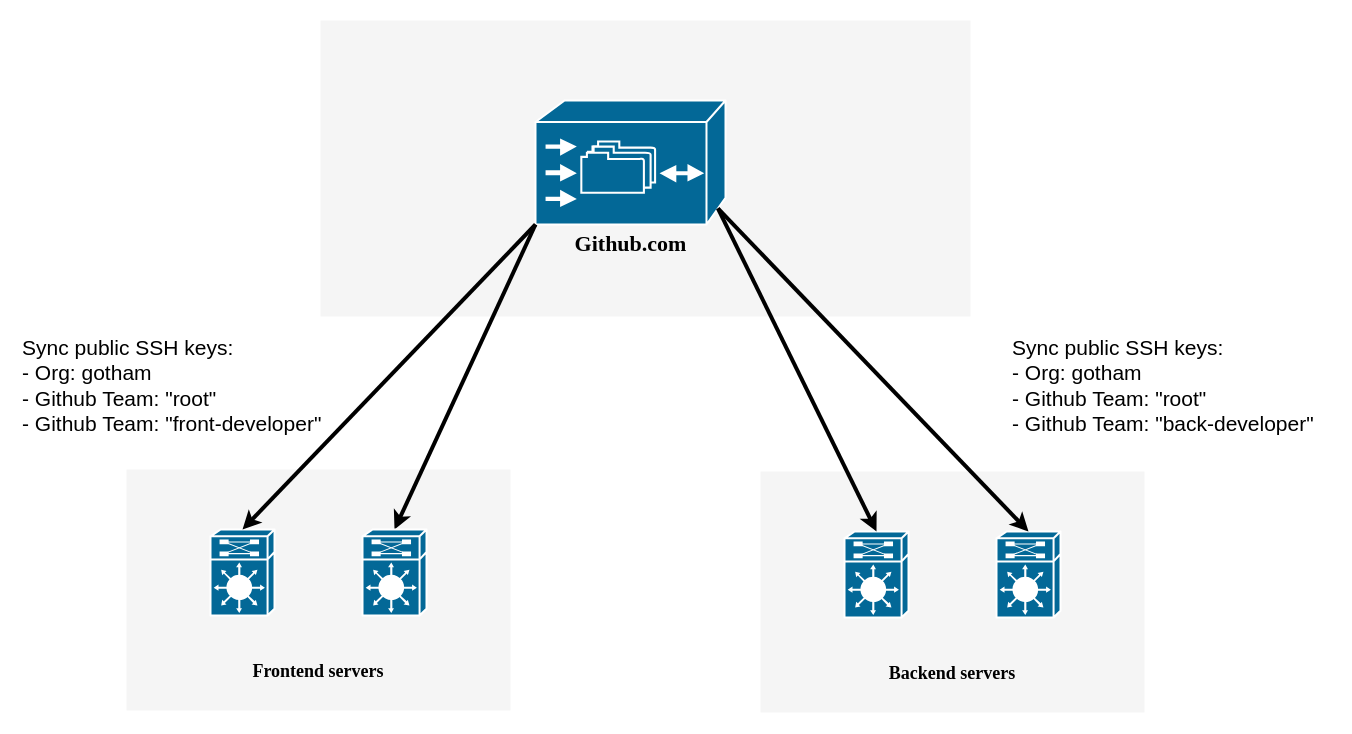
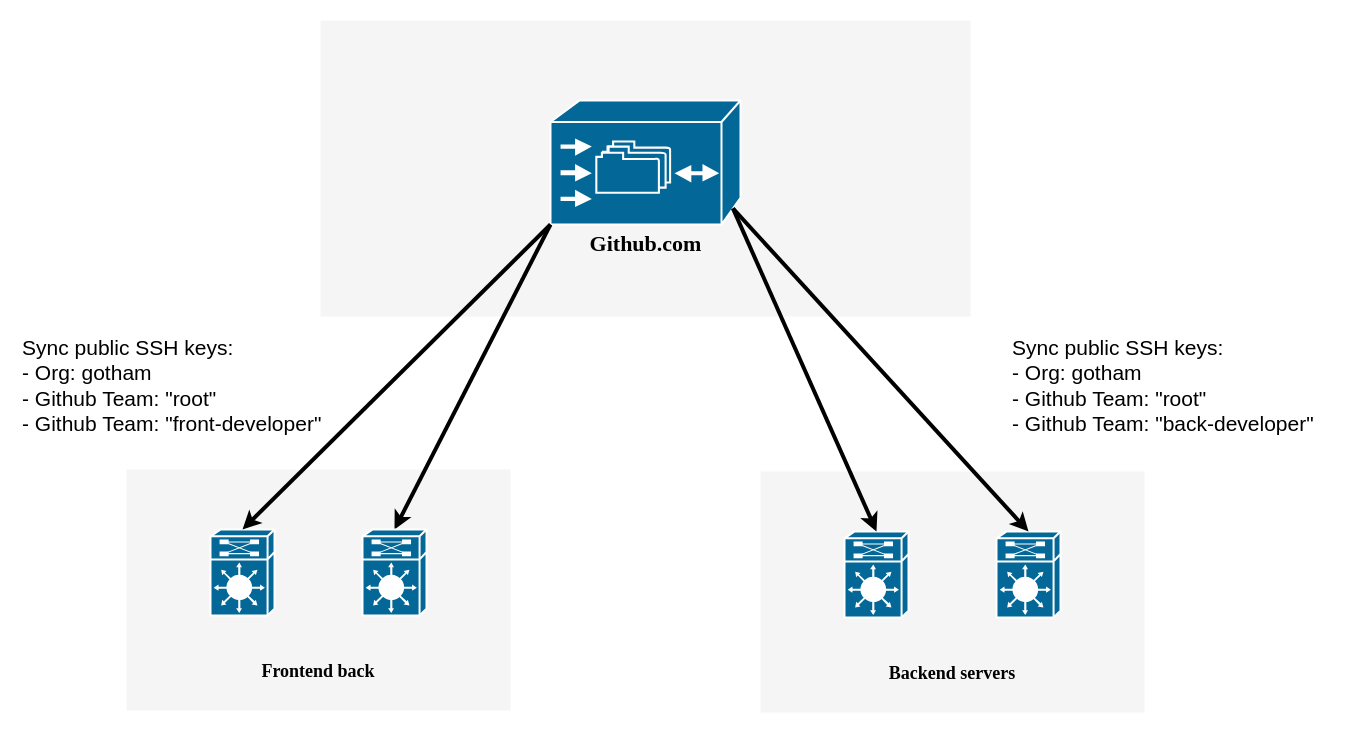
  <mxCell id="0" />
  <mxCell id="1" parent="0" />
  <mxCell id="2" value="" style="whiteSpace=wrap;html=1;rounded=0;shadow=0;comic=0;strokeWidth=1;fontFamily=Verdana;fontSize=14;fillColor=#f5f5f5;strokeColor=none;verticalAlign=top;fontStyle=1" parent="1" vertex="1"><mxGeometry x="320" y="20" width="650" height="296" as="geometry" /></mxCell>
- <mxCell id="3" value="&lt;br&gt;&lt;br&gt;&lt;br&gt;&lt;br&gt;&lt;br&gt;&lt;br&gt;&lt;br&gt;&lt;br&gt;&lt;br&gt;&lt;br&gt;&lt;br&gt;&lt;font style=&quot;font-size: 18px&quot;&gt;Frontend servers&lt;/font&gt;" style="whiteSpace=wrap;html=1;rounded=0;shadow=0;comic=0;strokeWidth=1;fontFamily=Verdana;fontSize=14;fillColor=#f5f5f5;strokeColor=none;fontStyle=1;verticalAlign=top;" parent="1" vertex="1"><mxGeometry x="126" y="469" width="384" height="241" as="geometry" /></mxCell>
- <mxCell id="4" value="&lt;font size=&quot;1&quot;&gt;&lt;b style=&quot;font-size: 22px&quot;&gt;Github.com&lt;/b&gt;&lt;/font&gt;" style="shape=mxgraph.cisco.storage.cisco_file_engine;html=1;dashed=0;fillColor=#036897;strokeColor=#ffffff;strokeWidth=2;verticalLabelPosition=bottom;verticalAlign=top;rounded=0;shadow=0;comic=0;fontFamily=Verdana;fontSize=12;" parent="1" vertex="1"><mxGeometry x="535" y="100" width="190" height="124" as="geometry" /></mxCell>
+ <mxCell id="3" value="&lt;br&gt;&lt;br&gt;&lt;br&gt;&lt;br&gt;&lt;br&gt;&lt;br&gt;&lt;br&gt;&lt;br&gt;&lt;br&gt;&lt;br&gt;&lt;br&gt;&lt;font style=&quot;font-size: 18px&quot;&gt;Frontend back&lt;/font&gt;" style="whiteSpace=wrap;html=1;rounded=0;shadow=0;comic=0;strokeWidth=1;fontFamily=Verdana;fontSize=14;fillColor=#f5f5f5;strokeColor=none;fontStyle=1;verticalAlign=top;" parent="1" vertex="1"><mxGeometry x="126" y="469" width="384" height="241" as="geometry" /></mxCell>
+ <mxCell id="4" value="&lt;font size=&quot;1&quot;&gt;&lt;b style=&quot;font-size: 22px&quot;&gt;Github.com&lt;/b&gt;&lt;/font&gt;" style="shape=mxgraph.cisco.storage.cisco_file_engine;html=1;dashed=0;fillColor=#036897;strokeColor=#ffffff;strokeWidth=2;verticalLabelPosition=bottom;verticalAlign=top;rounded=0;shadow=0;comic=0;fontFamily=Verdana;fontSize=12;" parent="1" vertex="1"><mxGeometry x="550" y="100" width="190" height="124" as="geometry" /></mxCell>
  <mxCell id="5" style="edgeStyle=none;html=1;labelBackgroundColor=none;startFill=0;endArrow=classic;endFill=1;strokeWidth=4;fontFamily=Verdana;fontSize=12;exitX=0;exitY=1;exitDx=0;exitDy=0;exitPerimeter=0;entryX=0.5;entryY=0;entryDx=0;entryDy=0;entryPerimeter=0;rounded=1;startArrow=none;" parent="1" source="4" target="6" edge="1"><mxGeometry relative="1" as="geometry" /></mxCell>
  <mxCell id="6" value="" style="shape=mxgraph.cisco.misc.route_switch_processor;html=1;dashed=0;fillColor=#036897;strokeColor=#ffffff;strokeWidth=2;verticalLabelPosition=bottom;verticalAlign=top;rounded=0;shadow=0;comic=0;fontFamily=Verdana;fontSize=12;" parent="1" vertex="1"><mxGeometry x="362" y="529" width="64" height="86" as="geometry" /></mxCell>
  <mxCell id="7" value="" style="shape=mxgraph.cisco.misc.route_switch_processor;html=1;dashed=0;fillColor=#036897;strokeColor=#ffffff;strokeWidth=2;verticalLabelPosition=bottom;verticalAlign=top;rounded=0;shadow=0;comic=0;fontFamily=Verdana;fontSize=12;" parent="1" vertex="1"><mxGeometry x="210" y="529" width="64" height="86" as="geometry" /></mxCell>
  <mxCell id="8" style="edgeStyle=none;html=1;labelBackgroundColor=none;startFill=0;endArrow=classic;endFill=1;strokeWidth=4;fontFamily=Verdana;fontSize=12;exitX=0;exitY=1;exitDx=0;exitDy=0;exitPerimeter=0;entryX=0.5;entryY=0;entryDx=0;entryDy=0;entryPerimeter=0;" edge="1" parent="1" source="4" target="7"><mxGeometry relative="1" as="geometry"><mxPoint x="170" y="430" as="sourcePoint" /><mxPoint x="240" y="520" as="targetPoint" /></mxGeometry></mxCell>
  <mxCell id="9" value="&lt;br&gt;&lt;br&gt;&lt;br&gt;&lt;br&gt;&lt;br&gt;&lt;br&gt;&lt;br&gt;&lt;br&gt;&lt;br&gt;&lt;br&gt;&lt;br&gt;&lt;font style=&quot;font-size: 18px&quot;&gt;Backend servers&lt;/font&gt;" style="whiteSpace=wrap;html=1;rounded=0;shadow=0;comic=0;strokeWidth=1;fontFamily=Verdana;fontSize=14;fillColor=#f5f5f5;strokeColor=none;fontStyle=1;verticalAlign=top;" vertex="1" parent="1"><mxGeometry x="760" y="471" width="384" height="241" as="geometry" /></mxCell>
  <mxCell id="10" value="" style="shape=mxgraph.cisco.misc.route_switch_processor;html=1;dashed=0;fillColor=#036897;strokeColor=#ffffff;strokeWidth=2;verticalLabelPosition=bottom;verticalAlign=top;rounded=0;shadow=0;comic=0;fontFamily=Verdana;fontSize=12;" vertex="1" parent="1"><mxGeometry x="996" y="531" width="64" height="86" as="geometry" /></mxCell>
  <mxCell id="11" value="" style="shape=mxgraph.cisco.misc.route_switch_processor;html=1;dashed=0;fillColor=#036897;strokeColor=#ffffff;strokeWidth=2;verticalLabelPosition=bottom;verticalAlign=top;rounded=0;shadow=0;comic=0;fontFamily=Verdana;fontSize=12;" vertex="1" parent="1"><mxGeometry x="844" y="531" width="64" height="86" as="geometry" /></mxCell>
  <mxCell id="12" style="edgeStyle=none;html=1;labelBackgroundColor=none;startFill=0;endArrow=classic;endFill=1;strokeWidth=4;fontFamily=Verdana;fontSize=12;exitX=0.96;exitY=0.87;exitDx=0;exitDy=0;exitPerimeter=0;entryX=0.5;entryY=0;entryDx=0;entryDy=0;entryPerimeter=0;rounded=1;startArrow=none;" edge="1" target="10" parent="1" source="4"><mxGeometry relative="1" as="geometry"><mxPoint x="1204" y="226" as="sourcePoint" /></mxGeometry></mxCell>
  <mxCell id="13" style="edgeStyle=none;html=1;labelBackgroundColor=none;startFill=0;endArrow=classic;endFill=1;strokeWidth=4;fontFamily=Verdana;fontSize=12;entryX=0.5;entryY=0;entryDx=0;entryDy=0;entryPerimeter=0;exitX=0.96;exitY=0.87;exitDx=0;exitDy=0;exitPerimeter=0;" edge="1" target="11" parent="1" source="4"><mxGeometry relative="1" as="geometry"><mxPoint x="740" y="220" as="sourcePoint" /><mxPoint x="874" y="522" as="targetPoint" /></mxGeometry></mxCell>
  <mxCell id="14" value="&lt;font style=&quot;font-size: 21px&quot;&gt;Sync public SSH keys:&lt;br&gt;- Org: gotham&lt;/font&gt;&lt;br style=&quot;font-size: 21px&quot;&gt;&lt;span style=&quot;font-size: 21px&quot;&gt;- Github Team: &quot;root&quot;&lt;/span&gt;&lt;br style=&quot;font-size: 21px&quot;&gt;&lt;span style=&quot;font-size: 21px&quot;&gt;- Github Team: &quot;front-developer&quot;&lt;/span&gt;" style="text;html=1;resizable=0;autosize=1;align=left;verticalAlign=middle;points=[];fillColor=none;strokeColor=none;rounded=0;" vertex="1" parent="1"><mxGeometry x="20" y="350" width="310" height="70" as="geometry" /></mxCell>
  <mxCell id="15" value="&lt;font style=&quot;font-size: 21px&quot;&gt;Sync public SSH keys:&lt;br&gt;- Org: gotham&lt;/font&gt;&lt;br style=&quot;font-size: 21px&quot;&gt;&lt;span style=&quot;font-size: 21px&quot;&gt;- Github Team: &quot;root&quot;&lt;/span&gt;&lt;br style=&quot;font-size: 21px&quot;&gt;&lt;span style=&quot;font-size: 21px&quot;&gt;- Github Team: &quot;back-developer&quot;&lt;/span&gt;" style="text;html=1;resizable=0;autosize=1;align=left;verticalAlign=middle;points=[];fillColor=none;strokeColor=none;rounded=0;" vertex="1" parent="1"><mxGeometry x="1010" y="350" width="320" height="70" as="geometry" /></mxCell>
